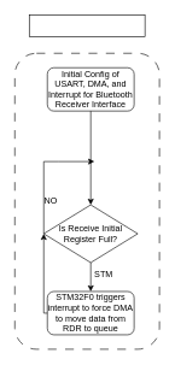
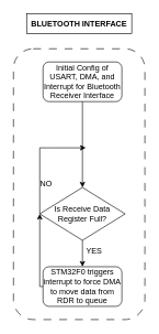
  <mxCell id="0" />
  <mxCell id="1" parent="0" />
  <mxCell id="2" value="" style="rounded=1;whiteSpace=wrap;html=1;fillColor=none;dashed=1;dashPattern=12 12;" vertex="1" parent="1"><mxGeometry x="20" y="73" width="200" height="410" as="geometry" /></mxCell>
  <mxCell id="3" value="Initial Config of USART, DMA, and Interrupt for Bluetooth Receiver Interface" style="rounded=1;whiteSpace=wrap;html=1;" vertex="1" parent="1"><mxGeometry x="65" y="93" width="120" height="60" as="geometry" /></mxCell>
- <mxCell id="4" value="Is Receive Initial Register Full?" style="rhombus;whiteSpace=wrap;html=1;" vertex="1" parent="1"><mxGeometry x="60" y="283" width="130" height="80" as="geometry" /></mxCell>
+ <mxCell id="4" value="Is Receive Data Register Full?" style="rhombus;whiteSpace=wrap;html=1;" vertex="1" parent="1"><mxGeometry x="60" y="283" width="130" height="80" as="geometry" /></mxCell>
  <mxCell id="5" value="" style="endArrow=classic;html=1;rounded=0;exitX=0.5;exitY=1;exitDx=0;exitDy=0;" edge="1" parent="1" source="4"><mxGeometry width="50" height="50" relative="1" as="geometry"><mxPoint x="320" y="433" as="sourcePoint" /><mxPoint x="125" y="403" as="targetPoint" /></mxGeometry></mxCell>
- <mxCell id="6" value="STM" style="text;html=1;strokeColor=none;fillColor=none;align=center;verticalAlign=middle;whiteSpace=wrap;rounded=0;" vertex="1" parent="1"><mxGeometry x="112.5" y="364" width="60" height="30" as="geometry" /></mxCell>
+ <mxCell id="6" value="YES" style="text;html=1;strokeColor=none;fillColor=none;align=center;verticalAlign=middle;whiteSpace=wrap;rounded=0;" vertex="1" parent="1"><mxGeometry x="112.5" y="364" width="60" height="30" as="geometry" /></mxCell>
  <mxCell id="7" value="STM32F0 triggers interrupt to force DMA to move data from RDR to queue" style="rounded=1;whiteSpace=wrap;html=1;" vertex="1" parent="1"><mxGeometry x="65" y="403" width="120" height="60" as="geometry" /></mxCell>
  <mxCell id="8" value="" style="group" vertex="1" connectable="0" parent="1"><mxGeometry x="40" y="20" width="160" height="30" as="geometry" /></mxCell>
+ <mxCell id="9" value="&lt;b&gt;BLUETOOTH INTERFACE&lt;/b&gt;" style="text;html=1;strokeColor=none;fillColor=none;align=center;verticalAlign=middle;whiteSpace=wrap;rounded=0;" vertex="1" parent="8"><mxGeometry width="160" height="30" as="geometry" /></mxCell>
  <mxCell id="10" value="" style="rounded=0;whiteSpace=wrap;html=1;fillColor=none;" vertex="1" parent="8"><mxGeometry width="160" height="30" as="geometry" /></mxCell>
  <mxCell id="11" value="" style="endArrow=classic;html=1;rounded=0;exitX=0.5;exitY=1;exitDx=0;exitDy=0;entryX=0.5;entryY=0;entryDx=0;entryDy=0;" edge="1" parent="1" source="3" target="4"><mxGeometry width="50" height="50" relative="1" as="geometry"><mxPoint x="77.5" y="333" as="sourcePoint" /><mxPoint x="127.5" y="283" as="targetPoint" /></mxGeometry></mxCell>
  <mxCell id="12" value="" style="endArrow=classic;html=1;rounded=0;exitX=0;exitY=0.5;exitDx=0;exitDy=0;" edge="1" parent="1" source="4"><mxGeometry width="50" height="50" relative="1" as="geometry"><mxPoint x="77.5" y="323" as="sourcePoint" /><mxPoint x="130" y="223" as="targetPoint" /><Array as="points"><mxPoint x="60" y="223" /><mxPoint x="80" y="223" /></Array></mxGeometry></mxCell>
  <mxCell id="13" value="NO" style="text;html=1;strokeColor=none;fillColor=none;align=center;verticalAlign=middle;whiteSpace=wrap;rounded=0;" vertex="1" parent="1"><mxGeometry x="40" y="263" width="60" height="30" as="geometry" /></mxCell>
  <mxCell id="14" value="" style="endArrow=classic;html=1;rounded=0;entryX=0;entryY=0.5;entryDx=0;entryDy=0;" edge="1" parent="1" target="4"><mxGeometry width="50" height="50" relative="1" as="geometry"><mxPoint x="65" y="433" as="sourcePoint" /><mxPoint x="115" y="383" as="targetPoint" /><Array as="points"><mxPoint x="60" y="433" /></Array></mxGeometry></mxCell>
